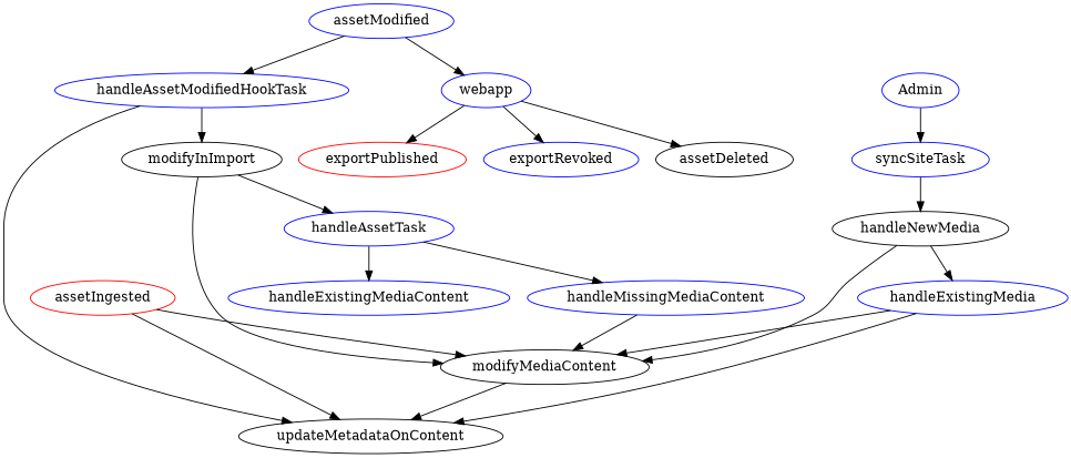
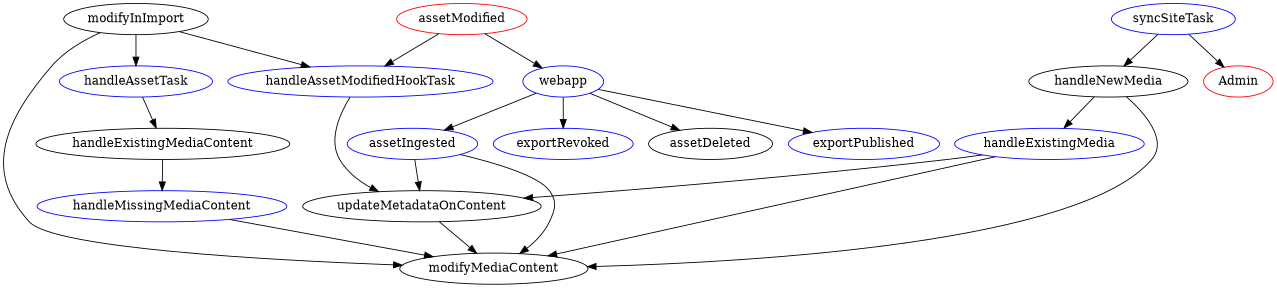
  digraph {
    node [color=blue]
    webapp
-   assetIngested [color=red]
+   assetIngested
    assetDeleted [color=black]
-   exportPublished [color=red]
+   exportPublished
    exportRevoked
    modifyMediaContent [color=""]
    updateMetadataOnContent [color=""]
-   assetModified
+   assetModified [color=red]
    handleAssetModifiedHookTask
    handleMissingMediaContent
    handleAssetTask
-   handleExistingMediaContent
+   handleExistingMediaContent [color=""]
    modifyInImport [color=""]
-   Admin
+   Admin [color=red]
    syncSiteTask
    handleNewMedia [color=""]
    handleExistingMedia
+   webapp -> assetIngested
    webapp -> assetDeleted
    webapp -> exportPublished
    webapp -> exportRevoked
    assetIngested -> modifyMediaContent
    assetIngested -> updateMetadataOnContent
-   modifyMediaContent -> updateMetadataOnContent
+   updateMetadataOnContent -> modifyMediaContent
    assetModified -> webapp
    assetModified -> handleAssetModifiedHookTask
    handleAssetModifiedHookTask -> updateMetadataOnContent
-   handleAssetModifiedHookTask -> modifyInImport
+   modifyInImport -> handleAssetModifiedHookTask
    handleMissingMediaContent -> modifyMediaContent
-   handleAssetTask -> handleMissingMediaContent
+   handleExistingMediaContent -> handleMissingMediaContent
    handleAssetTask -> handleExistingMediaContent
    modifyInImport -> modifyMediaContent
    modifyInImport -> handleAssetTask
-   Admin -> syncSiteTask
+   syncSiteTask -> Admin
    syncSiteTask -> handleNewMedia
    handleNewMedia -> modifyMediaContent
    handleNewMedia -> handleExistingMedia
    handleExistingMedia -> modifyMediaContent
    handleExistingMedia -> updateMetadataOnContent
  }
